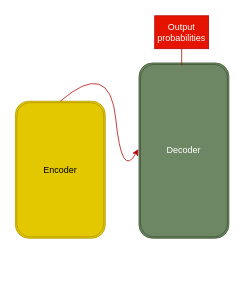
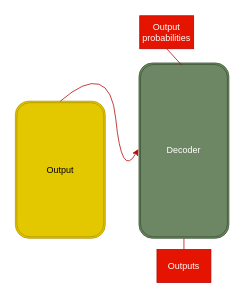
  <mxCell id="0" />
  <mxCell id="1" parent="0" />
  <mxCell id="2" style="edgeStyle=orthogonalEdgeStyle;rounded=0;orthogonalLoop=1;jettySize=auto;html=1;exitX=0.5;exitY=0;exitDx=0;exitDy=0;" edge="1" parent="1"><mxGeometry relative="1" as="geometry"><mxPoint x="79" y="195.58" as="targetPoint" /><mxPoint x="84" y="204" as="sourcePoint" /></mxGeometry></mxCell>
  <mxCell id="3" value="Decoder" style="shape=ext;double=1;rounded=1;whiteSpace=wrap;html=1;fillColor=#6d8764;strokeColor=#3A5431;fontColor=#ffffff;" vertex="1" parent="1"><mxGeometry x="185" y="83" width="120" height="234" as="geometry" /></mxCell>
- <mxCell id="4" value="Encoder" style="shape=ext;double=1;rounded=1;whiteSpace=wrap;html=1;fillColor=#e3c800;strokeColor=#B09500;fontColor=#000000;" vertex="1" parent="1"><mxGeometry x="20" y="134" width="120" height="183" as="geometry" /></mxCell>
+ <mxCell id="4" value="Output" style="shape=ext;double=1;rounded=1;whiteSpace=wrap;html=1;fillColor=#e3c800;strokeColor=#B09500;fontColor=#000000;" vertex="1" parent="1"><mxGeometry x="20" y="134" width="120" height="183" as="geometry" /></mxCell>
  <mxCell id="5" value="" style="curved=1;endArrow=classic;html=1;exitX=0.5;exitY=0;exitDx=0;exitDy=0;fillColor=#e51400;strokeColor=#B20000;" edge="1" parent="1" source="4"><mxGeometry width="50" height="50" relative="1" as="geometry"><mxPoint x="162" y="310" as="sourcePoint" /><mxPoint x="184" y="198" as="targetPoint" /><Array as="points"><mxPoint x="146" y="77" /><mxPoint x="162" y="238" /></Array></mxGeometry></mxCell>
- <mxCell id="6" value="Output probabilities" style="text;html=1;strokeColor=#B20000;fillColor=#e51400;align=center;verticalAlign=middle;whiteSpace=wrap;rounded=0;fontColor=#ffffff;" vertex="1" parent="1"><mxGeometry x="206" y="20" width="72" height="44" as="geometry" /></mxCell>
+ <mxCell id="6" value="Output probabilities" style="text;html=1;strokeColor=#B20000;fillColor=#e51400;align=center;verticalAlign=middle;whiteSpace=wrap;rounded=0;fontColor=#ffffff;" vertex="1" parent="1"><mxGeometry x="186" y="20" width="72" height="44" as="geometry" /></mxCell>
+ <mxCell id="7" value="Outputs" style="text;html=1;strokeColor=#B20000;fillColor=#e51400;align=center;verticalAlign=middle;whiteSpace=wrap;rounded=0;fontColor=#ffffff;" vertex="1" parent="1"><mxGeometry x="209" y="332" width="72" height="44" as="geometry" /></mxCell>
+ <mxCell id="8" value="" style="endArrow=none;html=1;entryX=0.5;entryY=1;entryDx=0;entryDy=0;fillColor=#e51400;strokeColor=#B20000;" edge="1" parent="1" source="7" target="3"><mxGeometry width="50" height="50" relative="1" as="geometry"><mxPoint x="90" y="345" as="sourcePoint" /><mxPoint x="90" y="327" as="targetPoint" /></mxGeometry></mxCell>
  <mxCell id="9" value="" style="endArrow=none;html=1;entryX=0.5;entryY=1;entryDx=0;entryDy=0;fillColor=#e51400;strokeColor=#B20000;" edge="1" parent="1" target="6"><mxGeometry width="50" height="50" relative="1" as="geometry"><mxPoint x="242" y="86" as="sourcePoint" /><mxPoint x="100" y="337" as="targetPoint" /></mxGeometry></mxCell>
